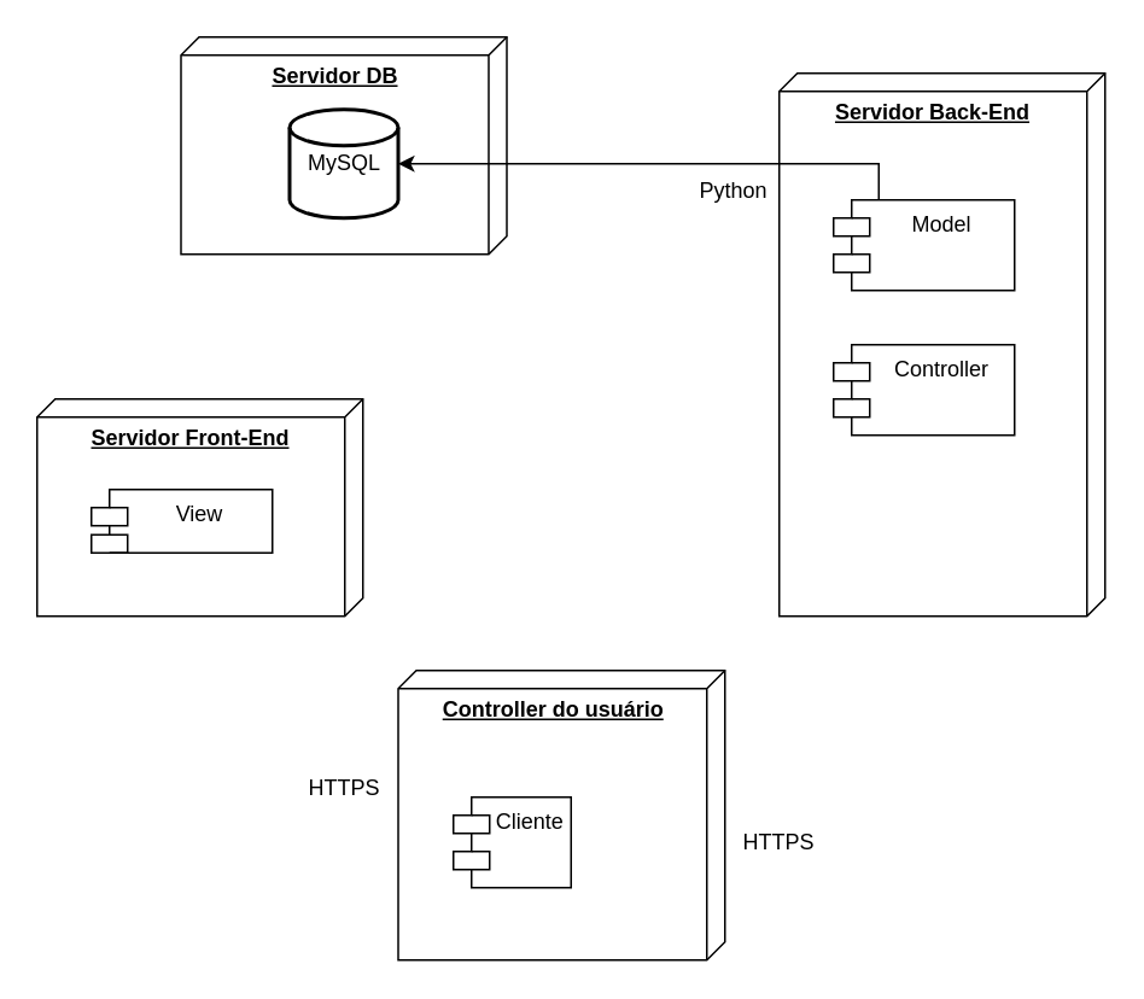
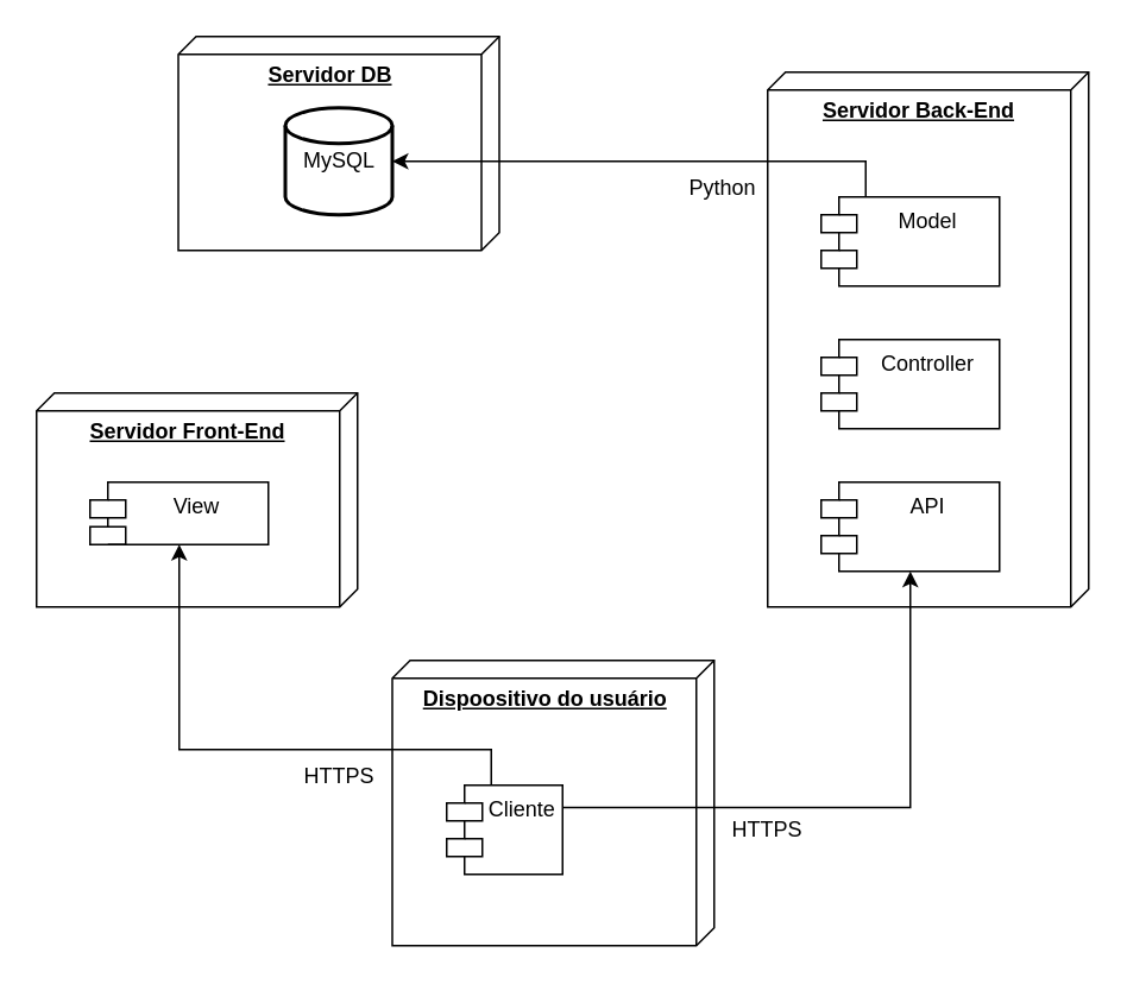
  <mxCell id="0" />
  <mxCell id="1" parent="0" />
- <mxCell id="2" value="&lt;b&gt;Controller do usuário&lt;/b&gt;" style="verticalAlign=top;align=center;spacingTop=8;spacingLeft=2;spacingRight=12;shape=cube;size=10;direction=south;fontStyle=4;html=1;whiteSpace=wrap;" parent="1" vertex="1"><mxGeometry x="219.5" y="370" width="180.5" height="160" as="geometry" /></mxCell>
+ <mxCell id="2" value="&lt;b&gt;Dispoositivo do usuário&lt;/b&gt;" style="verticalAlign=top;align=center;spacingTop=8;spacingLeft=2;spacingRight=12;shape=cube;size=10;direction=south;fontStyle=4;html=1;whiteSpace=wrap;" parent="1" vertex="1"><mxGeometry x="219.5" y="370" width="180.5" height="160" as="geometry" /></mxCell>
  <mxCell id="3" value="&lt;b&gt;Servidor Front-End&lt;/b&gt;" style="verticalAlign=top;align=center;spacingTop=8;spacingLeft=2;spacingRight=12;shape=cube;size=10;direction=south;fontStyle=4;html=1;whiteSpace=wrap;" parent="1" vertex="1"><mxGeometry x="20" y="220" width="180" height="120" as="geometry" /></mxCell>
  <mxCell id="4" value="&lt;b&gt;Servidor DB&lt;/b&gt;" style="verticalAlign=top;align=center;spacingTop=8;spacingLeft=2;spacingRight=12;shape=cube;size=10;direction=south;fontStyle=4;html=1;whiteSpace=wrap;" parent="1" vertex="1"><mxGeometry x="99.5" y="20" width="180" height="120" as="geometry" /></mxCell>
  <mxCell id="5" value="HTTPS" style="text;html=1;align=center;verticalAlign=middle;whiteSpace=wrap;rounded=0;" parent="1" vertex="1"><mxGeometry x="159.5" y="420" width="60" height="30" as="geometry" /></mxCell>
  <mxCell id="6" value="Python" style="text;html=1;align=center;verticalAlign=middle;whiteSpace=wrap;rounded=0;rotation=0;" parent="1" vertex="1"><mxGeometry x="380" y="90" width="50" height="30" as="geometry" /></mxCell>
+ <mxCell id="7" style="edgeStyle=orthogonalEdgeStyle;rounded=0;orthogonalLoop=1;jettySize=auto;html=1;exitX=0.25;exitY=0;exitDx=0;exitDy=0;entryX=0.5;entryY=1;entryDx=0;entryDy=0;" edge="1" parent="1" source="8" target="15"><mxGeometry relative="1" as="geometry"><Array as="points"><mxPoint x="275" y="420" /><mxPoint x="100" y="420" /></Array></mxGeometry></mxCell>
  <mxCell id="8" value="Cliente" style="shape=module;align=left;spacingLeft=20;align=center;verticalAlign=top;whiteSpace=wrap;html=1;" parent="1" vertex="1"><mxGeometry x="250" y="440" width="65" height="50" as="geometry" /></mxCell>
  <mxCell id="9" value="&lt;b&gt;Servidor Back-End&lt;/b&gt;" style="verticalAlign=top;align=center;spacingTop=8;spacingLeft=2;spacingRight=12;shape=cube;size=10;direction=south;fontStyle=4;html=1;whiteSpace=wrap;" vertex="1" parent="1"><mxGeometry x="430" y="40" width="180" height="300" as="geometry" /></mxCell>
+ <mxCell id="10" style="edgeStyle=orthogonalEdgeStyle;rounded=0;orthogonalLoop=1;jettySize=auto;html=1;entryX=0.5;entryY=1;entryDx=0;entryDy=0;exitX=1;exitY=0.25;exitDx=0;exitDy=0;" edge="1" parent="1" source="8" target="12"><mxGeometry relative="1" as="geometry" /></mxCell>
  <mxCell id="11" value="HTTPS" style="text;html=1;align=center;verticalAlign=middle;whiteSpace=wrap;rounded=0;" vertex="1" parent="1"><mxGeometry x="400" y="450" width="60" height="30" as="geometry" /></mxCell>
+ <mxCell id="12" value="API" style="shape=module;align=left;spacingLeft=20;align=center;verticalAlign=top;whiteSpace=wrap;html=1;" vertex="1" parent="1"><mxGeometry x="460" y="270" width="100" height="50" as="geometry" /></mxCell>
  <mxCell id="13" value="Model" style="shape=module;align=left;spacingLeft=20;align=center;verticalAlign=top;whiteSpace=wrap;html=1;" vertex="1" parent="1"><mxGeometry x="460" y="110" width="100" height="50" as="geometry" /></mxCell>
  <mxCell id="14" value="Controller" style="shape=module;align=left;spacingLeft=20;align=center;verticalAlign=top;whiteSpace=wrap;html=1;" vertex="1" parent="1"><mxGeometry x="460" y="190" width="100" height="50" as="geometry" /></mxCell>
  <mxCell id="15" value="View" style="shape=module;align=left;spacingLeft=20;align=center;verticalAlign=top;whiteSpace=wrap;html=1;" vertex="1" parent="1"><mxGeometry x="50" y="270" width="100" height="35" as="geometry" /></mxCell>
  <mxCell id="16" value="&lt;p style=&quot;line-height: 120%;&quot;&gt;MySQL&lt;/p&gt;" style="strokeWidth=2;html=1;shape=mxgraph.flowchart.database;whiteSpace=wrap;" vertex="1" parent="1"><mxGeometry x="159.5" y="60" width="60" height="60" as="geometry" /></mxCell>
  <mxCell id="17" style="edgeStyle=orthogonalEdgeStyle;rounded=0;orthogonalLoop=1;jettySize=auto;html=1;entryX=1;entryY=0.5;entryDx=0;entryDy=0;entryPerimeter=0;exitX=0.25;exitY=0;exitDx=0;exitDy=0;" edge="1" parent="1" source="13" target="16"><mxGeometry relative="1" as="geometry" /></mxCell>
